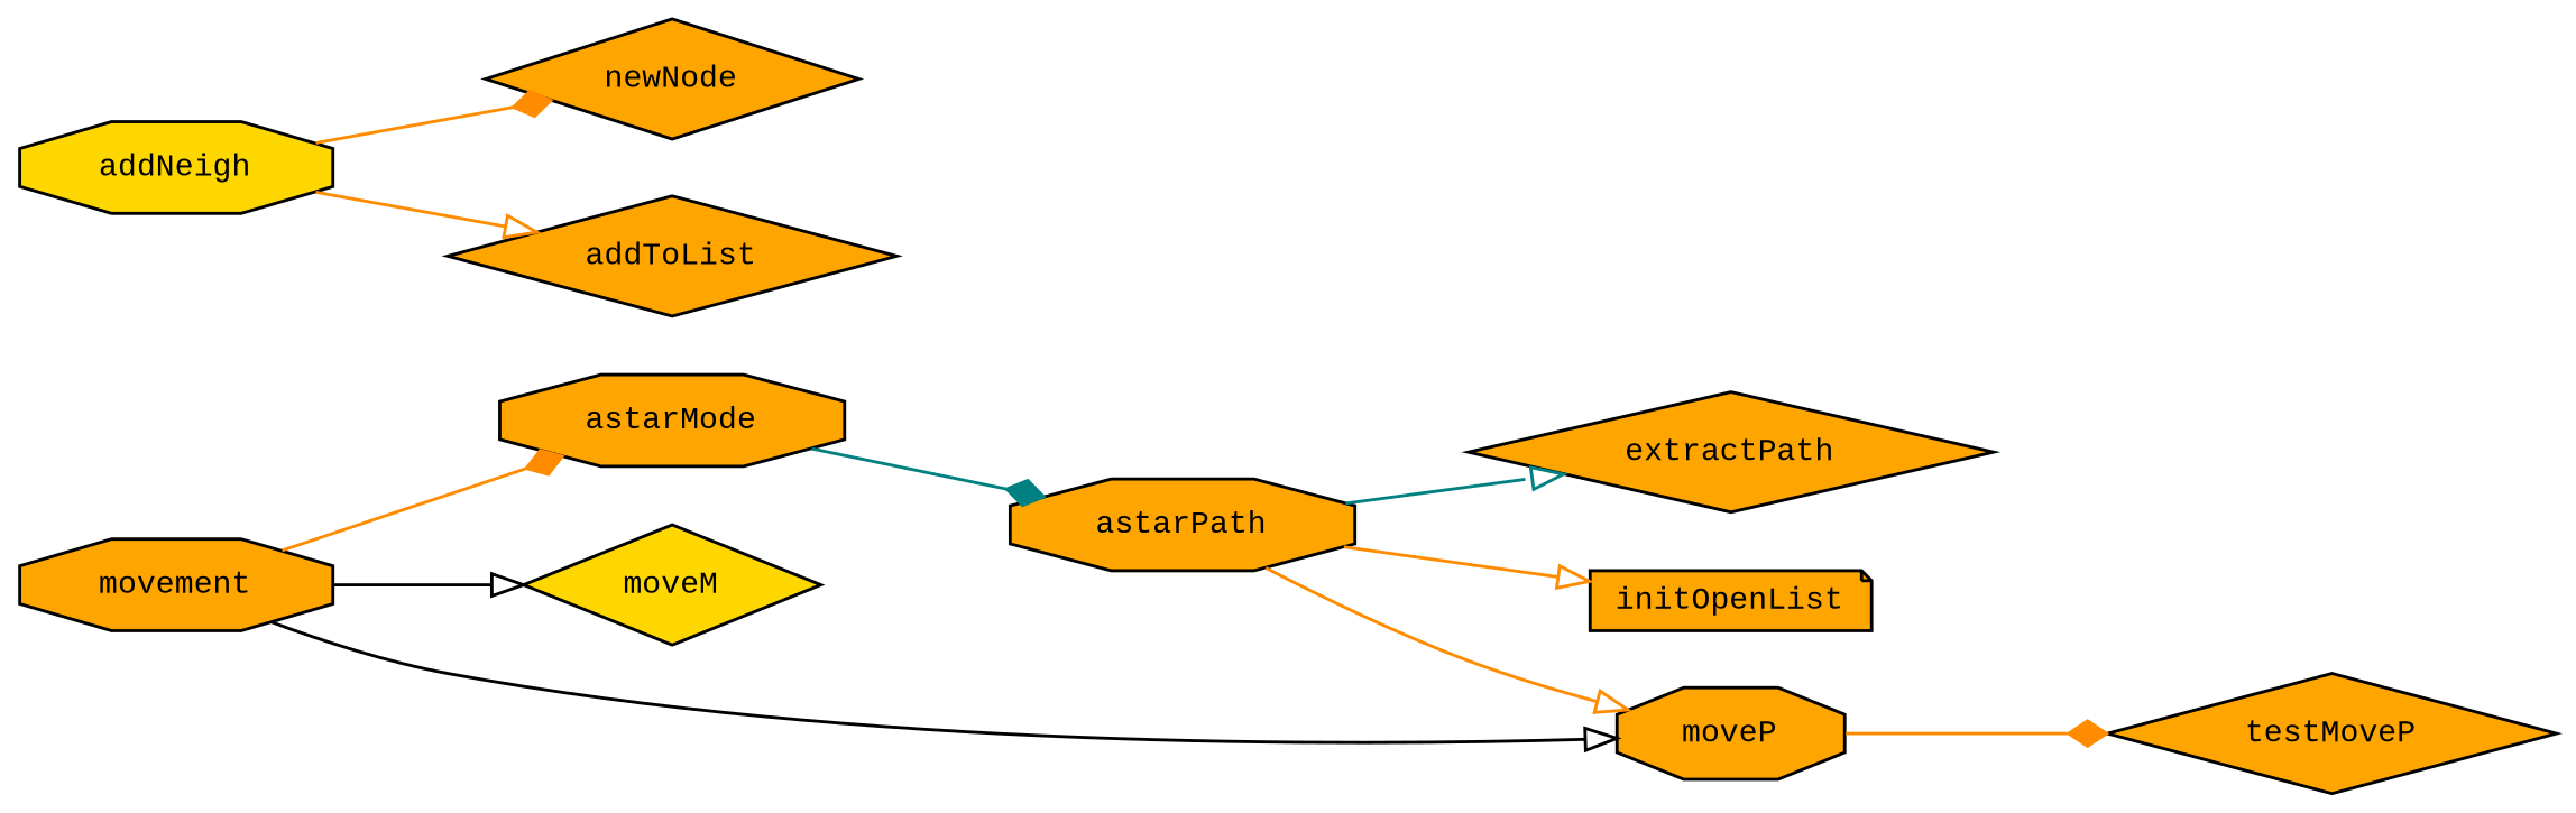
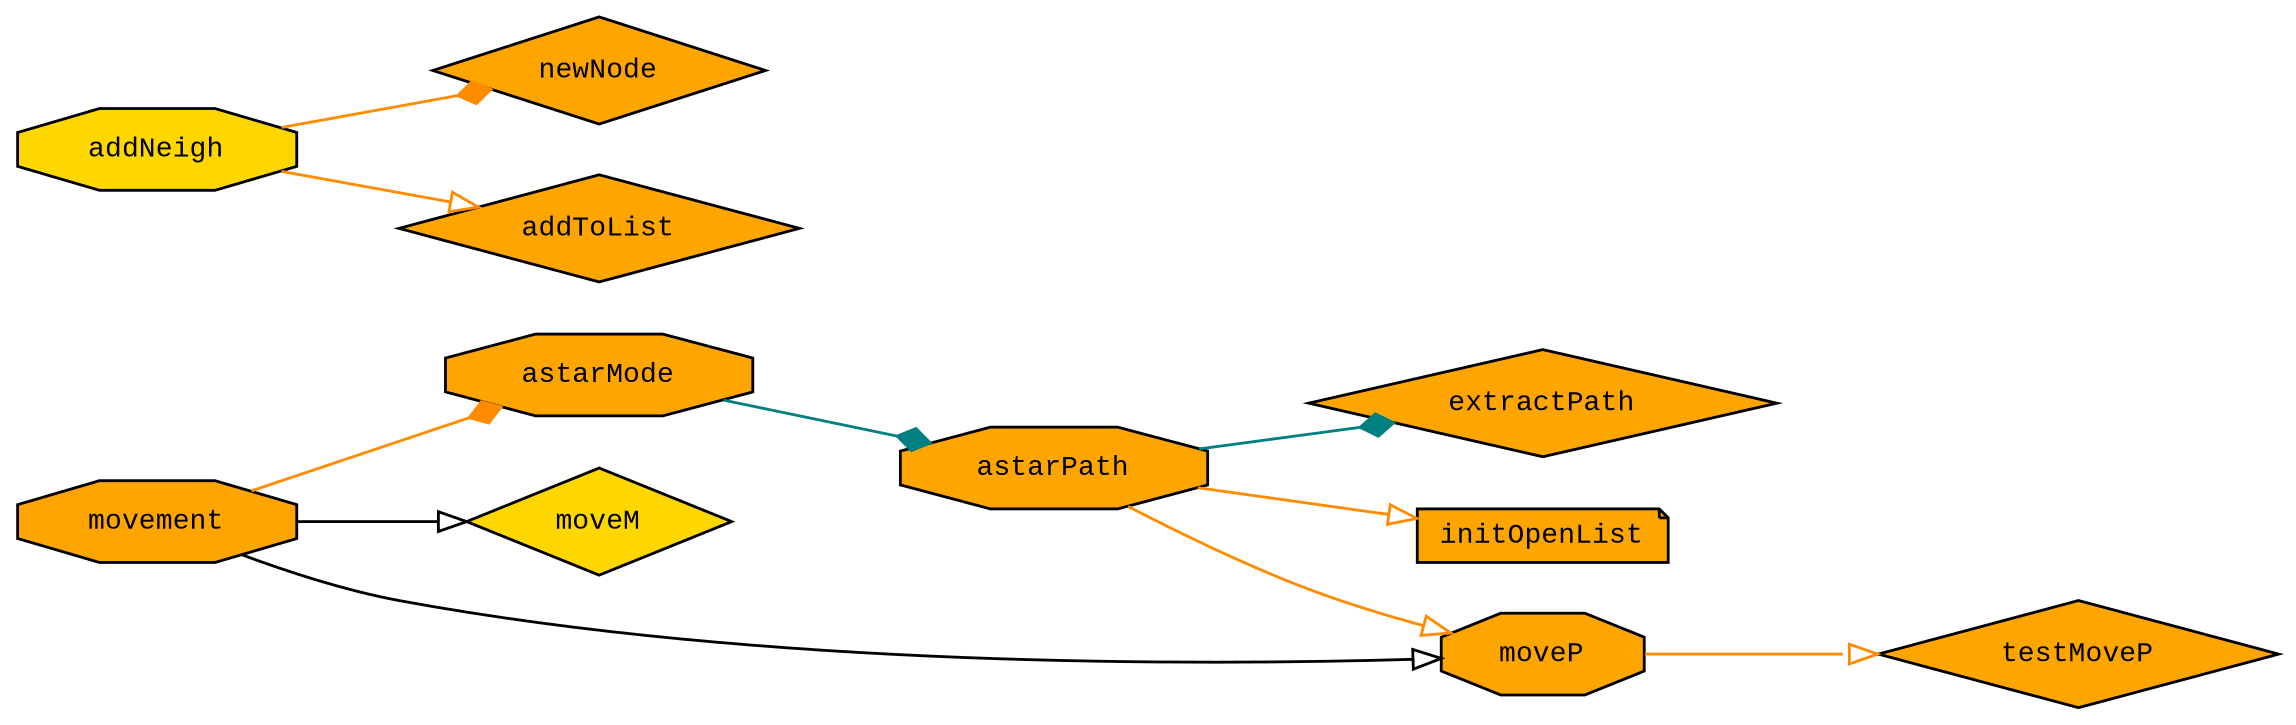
  digraph {
    fontname="Liberation Mono"
    rankdir=LR
    node [color=black fillcolor=orange fontname="Liberation Mono" fontsize=10 shape=octagon style=filled]
    edge [arrowhead=diamond color=darkorange fontname="Liberation Mono" fontsize=10 labelfontname=Helvetica labelfontsize=10 style=solid]
    n1 [fontcolor=black height=0.2 label=astarMode width=0.4]
    n2 [height=0.2 label=astarPath width=0.4]
    n3 [height=0.2 label=movement width=0.4]
    n4 [fillcolor=gold height=0.2 label=moveM shape=diamond width=0.4]
    n5 [height=0.2 label=moveP width=0.4]
    n6 [height=0.2 label=initOpenList shape=note width=0.4]
    n7 [height=0.2 label=extractPath shape=diamond width=0.4]
    n8 [height=0.2 label=testMoveP shape=diamond width=0.4]
    n9 [fillcolor=gold height=0.2 label=addNeigh width=0.4]
    n10 [height=0.2 label=newNode shape=diamond width=0.4]
    n11 [height=0.2 label=addToList shape=diamond width=0.4]
    n1 -> n2 [color=teal]
    n2 -> n5 [arrowhead=onormal]
    n2 -> n6 [arrowhead=onormal]
-   n2 -> n7 [arrowhead=onormal color=teal]
+   n2 -> n7 [color=teal]
    n3 -> n1
    n3 -> n4 [arrowhead=onormal color=black]
    n3 -> n5 [arrowhead=onormal color=black]
-   n5 -> n8
+   n5 -> n8 [arrowhead=onormal]
    n9 -> n10
    n9 -> n11 [arrowhead=onormal]
  }
